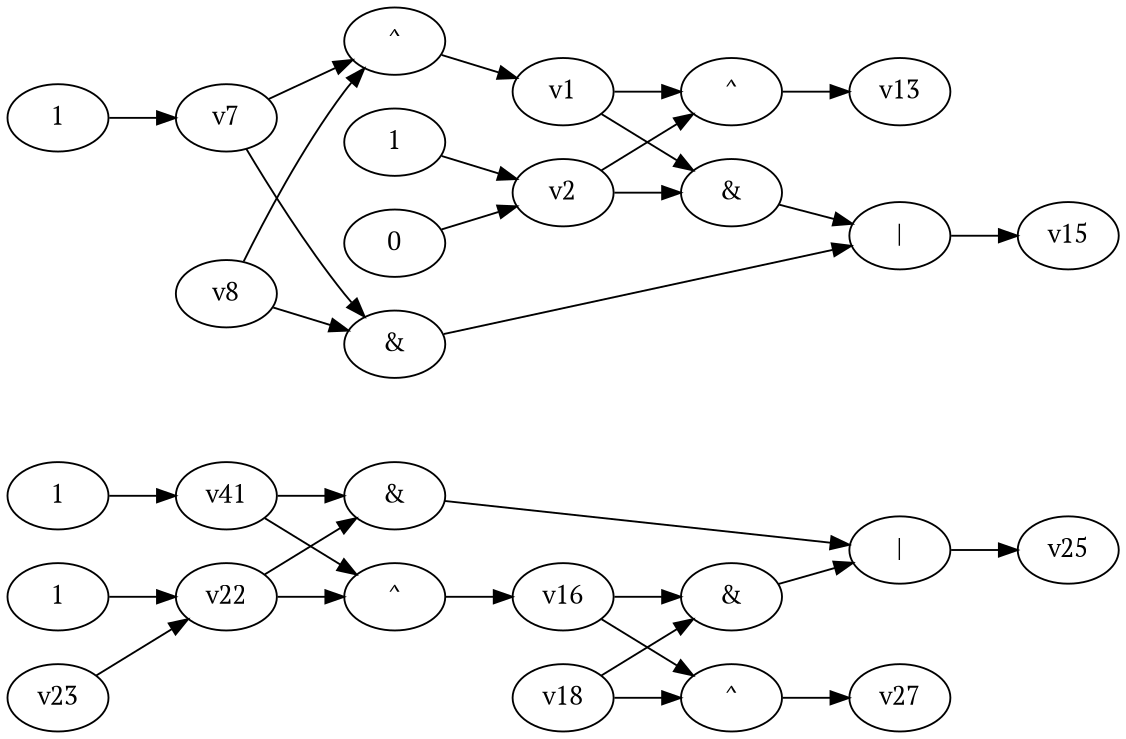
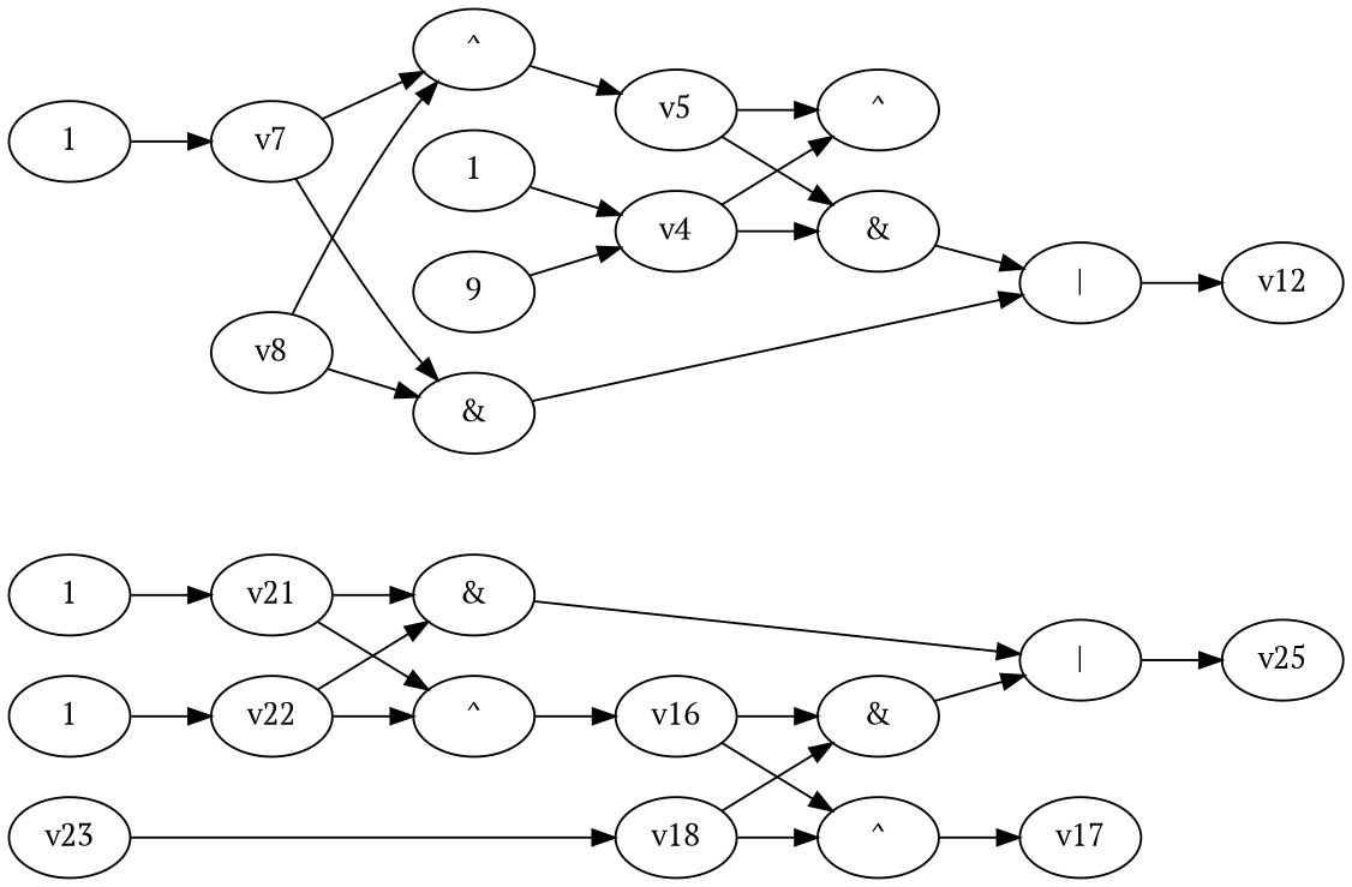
  digraph {
    fontname="PT Serif"
    rankdir=LR
    node [fontname="PT Serif"]
    edge [fontname="PT Serif"]
    n1 [label="|"]
    n2 [label=v25]
    n3 [label="&"]
    n4 [label="&"]
    n5 [label="^"]
-   v27
+   v27 [label=v17]
    n7 [label="^"]
    n8 [label=v16]
    n9 [label=1]
-   v21 [label=v41]
+   v21
    n11 [label=1]
    v22
    n13 [label="|"]
-   v12 [label=v15]
+   v12
    n15 [label="&"]
    n16 [label="&"]
    n17 [label="^"]
-   v13
    n19 [label="^"]
-   v5 [label=v1]
+   v5
    n21 [label=1]
-   v4 [label=v2]
+   v4
    n23 [label=1]
    v7
-   n25 [label=0]
+   n25 [label=9]
    v8
    v18
    v23
    n1 -> n2
    n3 -> n1
    n4 -> n1
    n5 -> v27
    n7 -> n8
    n8 -> n3
    n8 -> n5
    n9 -> v21
    v21 -> n4
    v21 -> n7
    n11 -> v22
    v22 -> n4
    v22 -> n7
    n13 -> v12
    n15 -> n13
    n16 -> n13
-   n17 -> v13
    n19 -> v5
    v5 -> n15
    v5 -> n17
    n21 -> v4
    v4 -> n15
    v4 -> n17
    n23 -> v7
    v7 -> n16
    v7 -> n19
    n25 -> v4
    v8 -> n16
    v8 -> n19
    v18 -> n3
    v18 -> n5
-   v23 -> v22
+   v23 -> v18
  }
